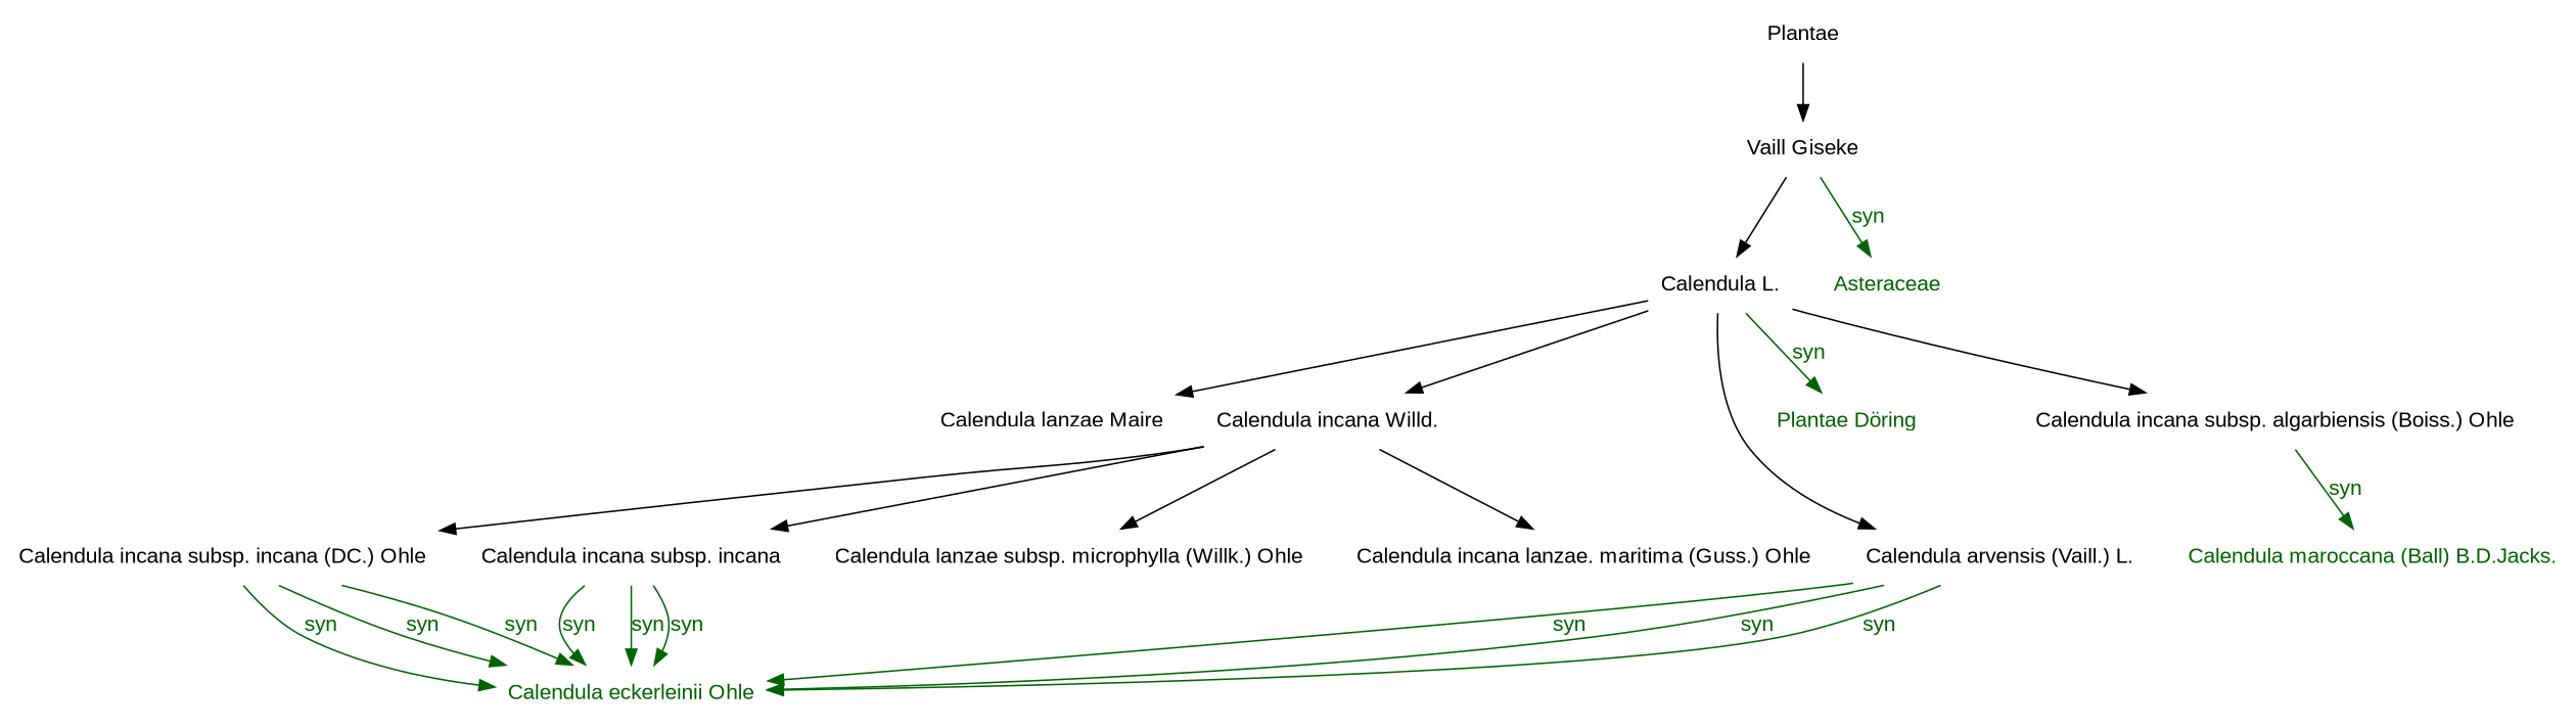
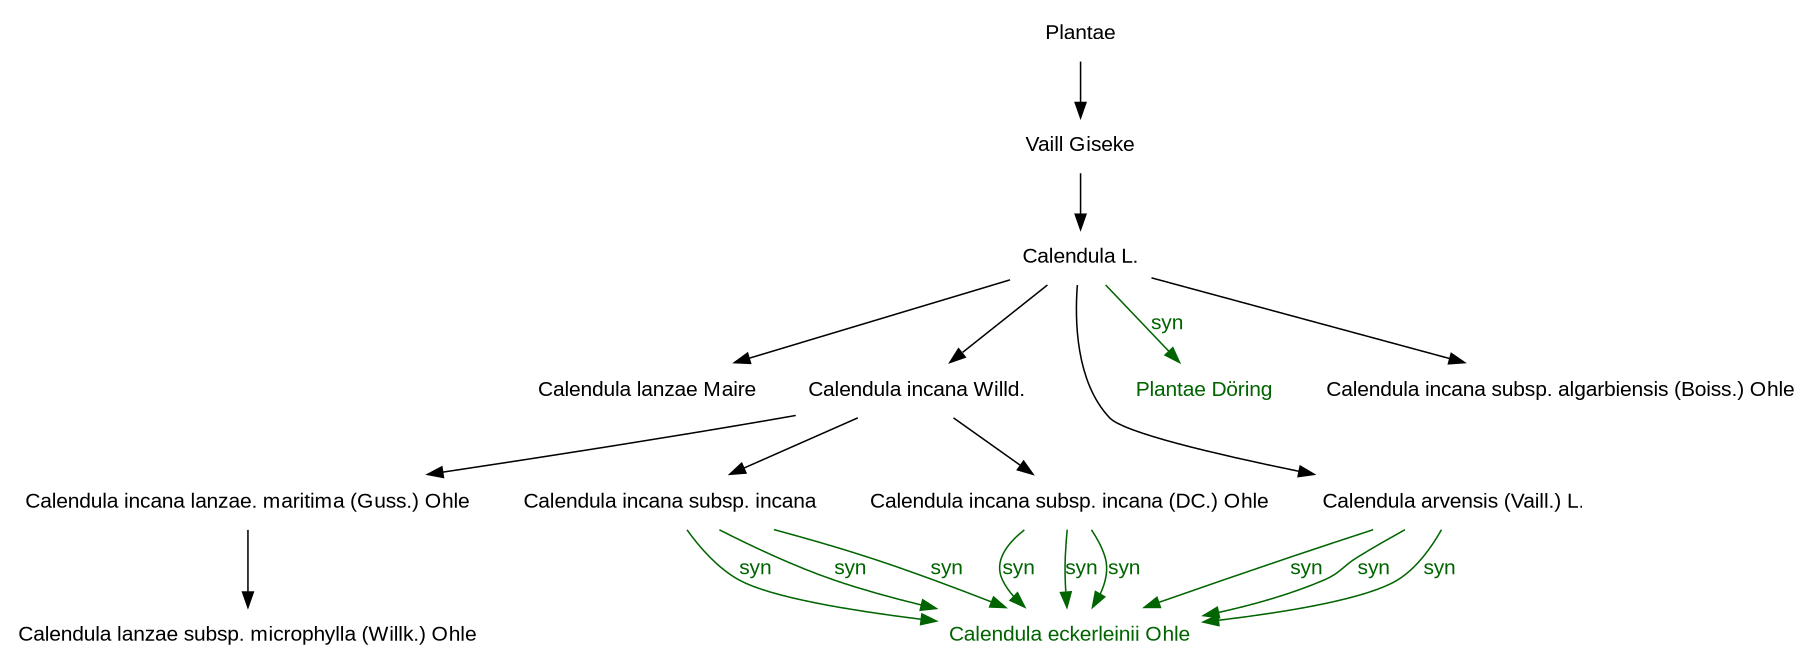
  digraph {
    fontname="Liberation Sans"
    node [fontname="Liberation Sans" shape=plaintext]
    edge [fontname="Liberation Sans" color=darkgreen fontcolor=darkgreen]
    n1 [label=Plantae]
    n2 [label="Vaill Giseke"]
    n3 [label="Calendula L."]
-   n4 [fontcolor=darkgreen label=Asteraceae]
    n5 [label="Calendula lanzae Maire"]
    n6 [label="Calendula incana Willd."]
    n7 [label="Calendula arvensis (Vaill.) L."]
    n8 [fontcolor=darkgreen label="Plantae Döring"]
    n9 [label="Calendula incana subsp. algarbiensis (Boiss.) Ohle"]
    n10 [label="Calendula incana subsp. incana (DC.) Ohle"]
    n11 [label="Calendula incana subsp. incana"]
    n12 [label="Calendula lanzae subsp. microphylla (Willk.) Ohle"]
    n13 [label="Calendula incana lanzae. maritima (Guss.) Ohle"]
    n14 [fontcolor=darkgreen label="Calendula eckerleinii Ohle"]
-   n15 [fontcolor=darkgreen label="Calendula maroccana (Ball) B.D.Jacks."]
    n1 -> n2 [color="" fontcolor=""]
    n2 -> n3 [color="" fontcolor=""]
-   n2 -> n4 [label=syn]
    n3 -> n5 [color="" fontcolor=""]
    n3 -> n6 [color="" fontcolor=""]
    n3 -> n7 [color="" fontcolor=""]
    n3 -> n8 [label=syn]
    n3 -> n9 [color="" fontcolor=""]
    n6 -> n10 [color="" fontcolor=""]
    n6 -> n11 [color="" fontcolor=""]
-   n6 -> n12 [color="" fontcolor=""]
+   n13 -> n12 [color="" fontcolor=""]
    n6 -> n13 [color="" fontcolor=""]
    n7 -> n14 [label=syn]
    n7 -> n14 [label=syn]
    n7 -> n14 [label=syn]
-   n9 -> n15 [label=syn]
    n10 -> n14 [label=syn]
    n10 -> n14 [label=syn]
    n10 -> n14 [label=syn]
    n11 -> n14 [label=syn]
    n11 -> n14 [label=syn]
    n11 -> n14 [label=syn]
  }
